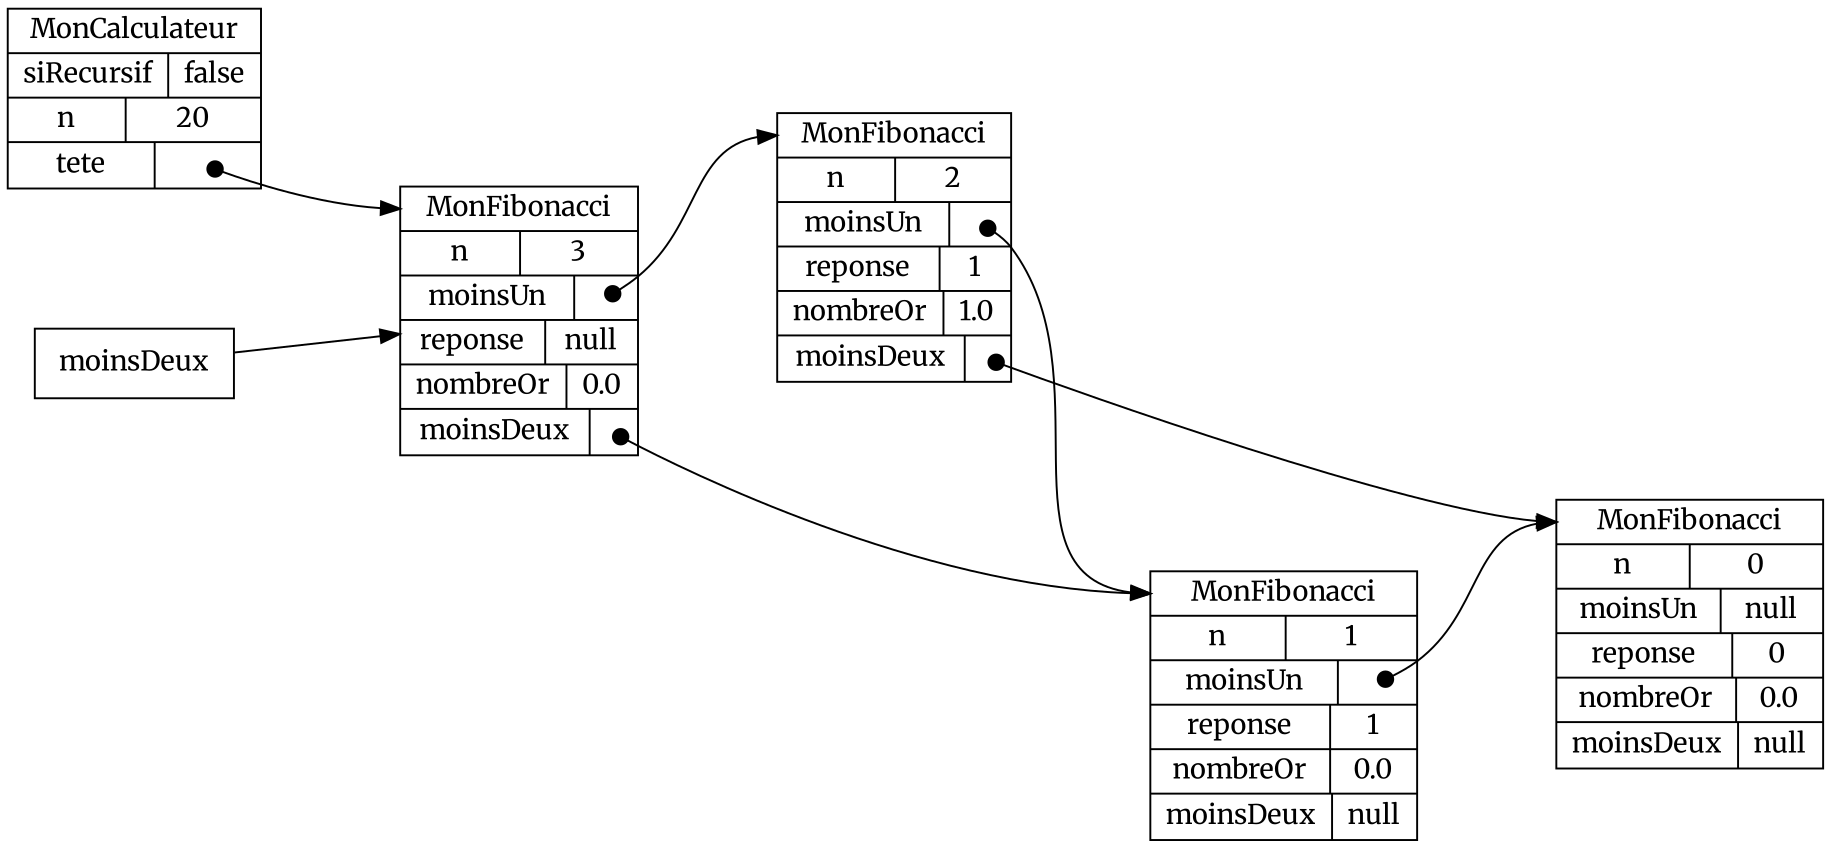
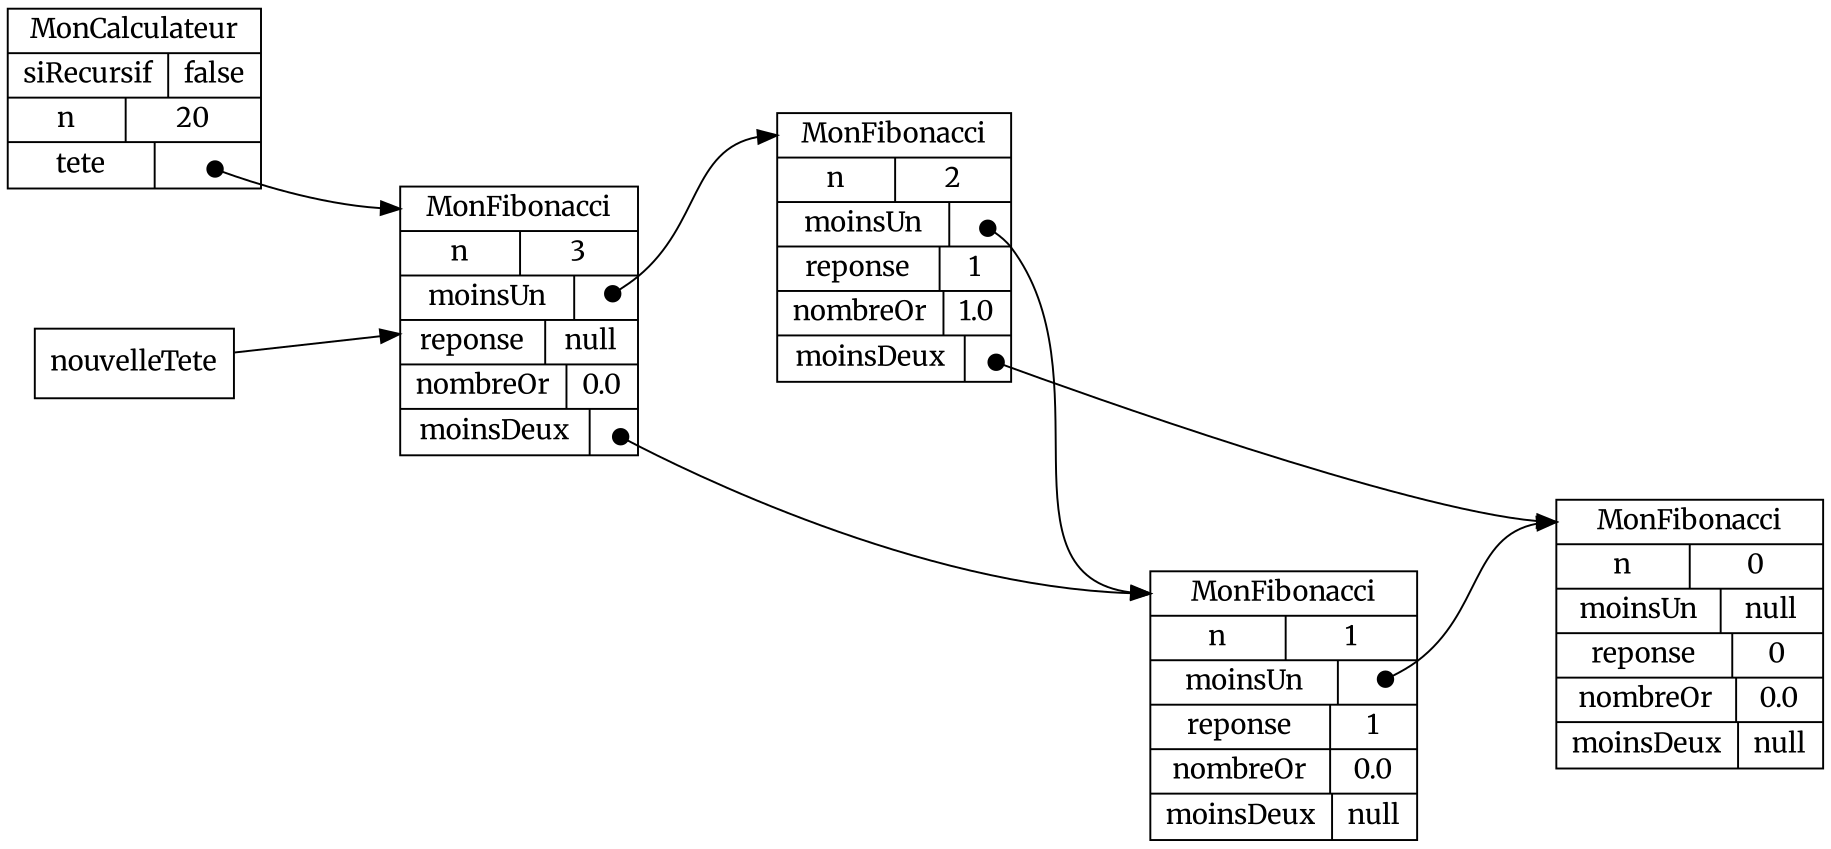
  digraph {
    compound=true
    nodesep=1.0
    rankdir=LR
    ranksep=1.0
    fontname=Merriweather
    node [fillcolor=white shape=record style=filled fontname=Merriweather]
    edge [fontname=Merriweather arrowtail=dot dir=both headport=_C tailclip=false tailport="moinsUn_moinsUn:c"]
-   n1 [label=moinsDeux shape=box]
+   n1 [label=nouvelleTete shape=box]
    n2 [label="<_C>MonFibonacci|{n|3}|{moinsUn|<moinsUn_moinsUn>}|{reponse|null}|{nombreOr|0.0}|{moinsDeux|<moinsDeux_moinsDeux>}"]
    n3 [label="<_C>MonFibonacci|{n|2}|{moinsUn|<moinsUn_moinsUn>}|{reponse|1}|{nombreOr|1.0}|{moinsDeux|<moinsDeux_moinsDeux>}"]
    n4 [label="<_C>MonFibonacci|{n|1}|{moinsUn|<moinsUn_moinsUn>}|{reponse|1}|{nombreOr|0.0}|{moinsDeux|null}"]
    n5 [label="<_C>MonCalculateur|{siRecursif|false}|{n|20}|{tete|<tete_tete>}"]
    n6 [label="<_C>MonFibonacci|{n|0}|{moinsUn|null}|{reponse|0}|{nombreOr|0.0}|{moinsDeux|null}"]
    n1 -> n2 [arrowtail="" dir="" headport="" tailclip="" tailport=""]
    n2 -> n3
    n2 -> n4 [tailport="moinsDeux_moinsDeux:c"]
    n3 -> n4
    n3 -> n6 [tailport="moinsDeux_moinsDeux:c"]
    n4 -> n6
    n5 -> n2 [tailport="tete_tete:c"]
  }
